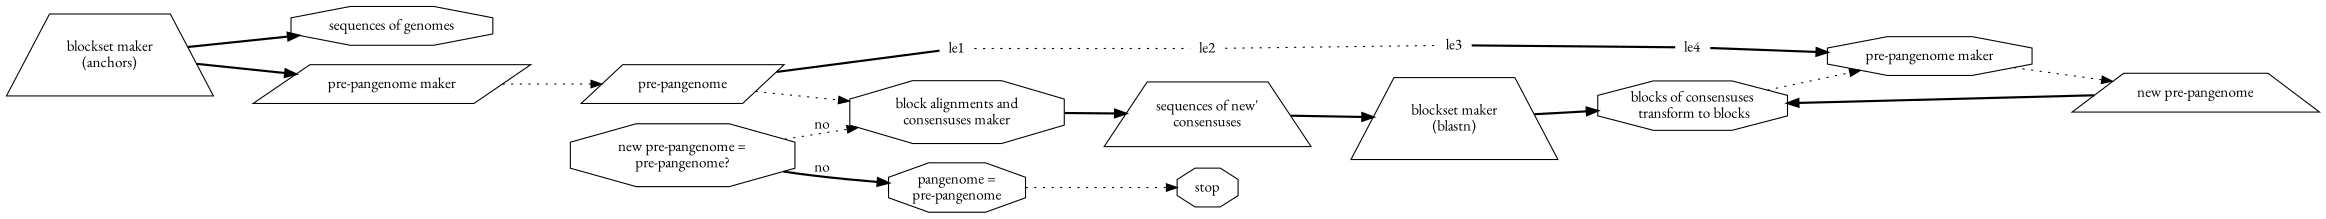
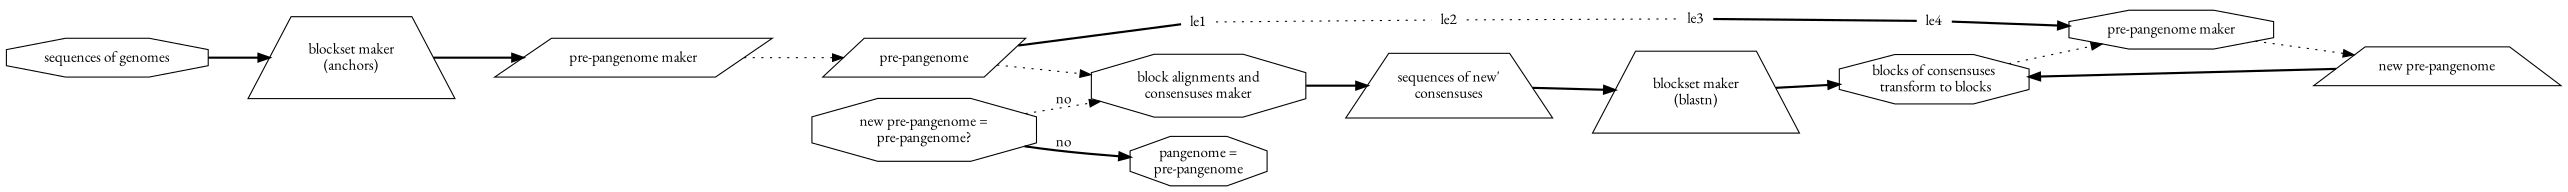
  digraph {
    fontname="EB Garamond"
    rankdir=LR
    node [fontname="EB Garamond" shape=octagon]
    edge [fontname="EB Garamond" style=bold]
    n1 [label="sequences of genomes"]
    n2 [label="blockset maker\n(anchors)" shape=trapezium]
    n3 [label="pre-pangenome maker" shape=parallelogram]
    n4 [label="pre-pangenome" shape=parallelogram]
    n5 [label="block alignments and\nconsensuses maker"]
    le1 [height=0 shape=none width=0]
    n7 [label="sequences of new'\nconsensuses" margin="0,0" shape=trapezium]
    le2 [height=0 shape=none width=0]
    n9 [label="blockset maker\n(blastn)" shape=trapezium]
    n10 [label="blocks of consensuses\n transform to blocks" margin="0,0"]
    n11 [label="pre-pangenome maker"]
    n12 [label="new pre-pangenome" shape=trapezium]
    n13 [label="new pre-pangenome =\npre-pangenome?"]
    n14 [label="pangenome =\npre-pangenome" margin="0,0"]
-   stop
    le3 [height=0 shape=none width=0]
    le4 [height=0 shape=none width=0]
-   n2 -> n1
+   n1 -> n2
    n2 -> n3
    n3 -> n4 [style=dotted]
    n4 -> n5 [style=dotted]
    n4 -> le1 [dir=none]
    n5 -> n7
    le1 -> le2 [dir=none style=dotted]
    n7 -> n9
    le2 -> le3 [dir=none style=dotted]
    n9 -> n10
    n10 -> n11 [style=dotted]
    n11 -> n12 [style=dotted]
    n12 -> n10
    n13 -> n5 [label=no style=dotted]
    n13 -> n14 [label=no]
-   n14 -> stop [style=dotted]
    le3 -> le4 [dir=none]
    le4 -> n11 [dir=forward]
  }
